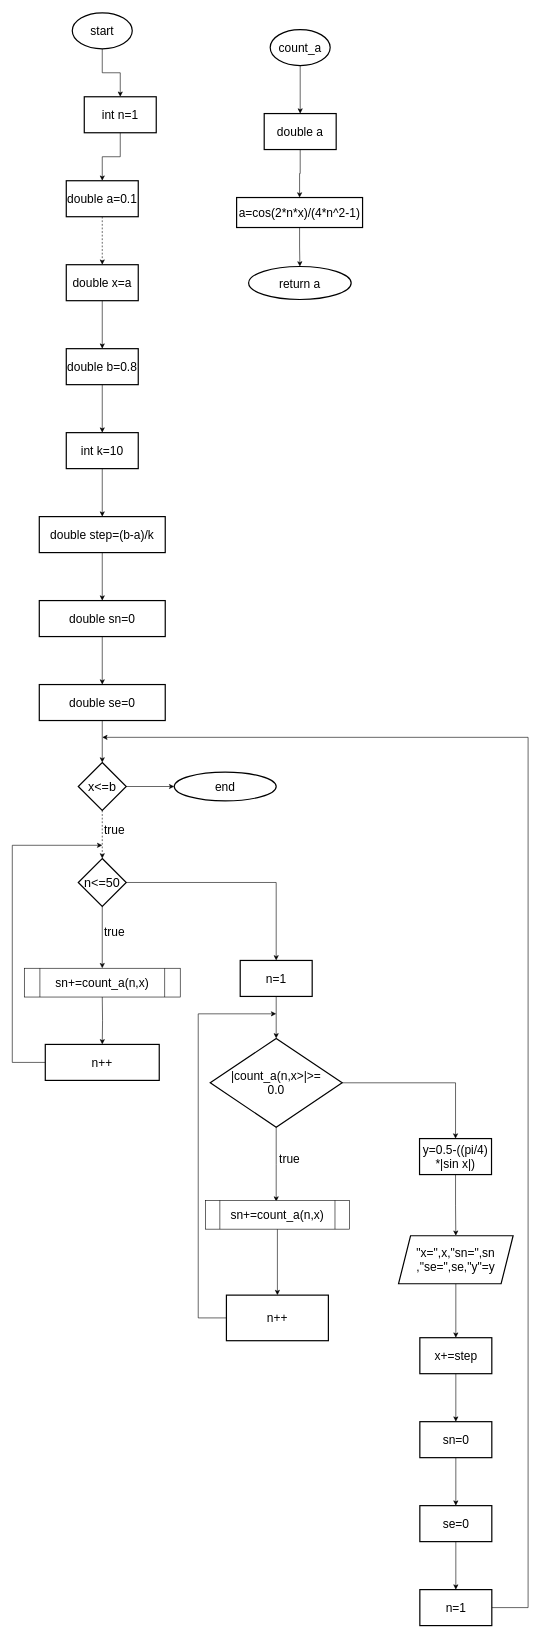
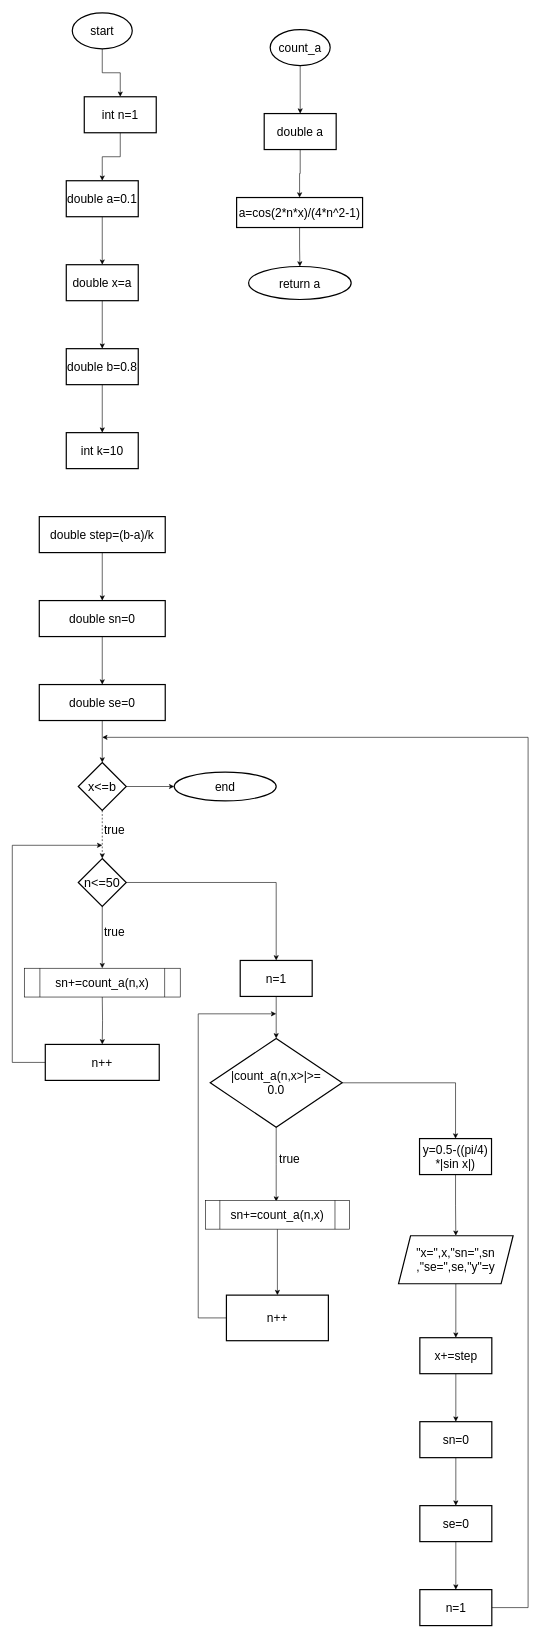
  <mxCell id="0" />
  <mxCell id="1" parent="0" />
  <mxCell id="2" value="" style="edgeStyle=orthogonalEdgeStyle;rounded=0;orthogonalLoop=1;jettySize=auto;html=1;" parent="1" source="3" target="5" edge="1"><mxGeometry relative="1" as="geometry" /></mxCell>
  <mxCell id="3" value="&lt;font style=&quot;font-size: 20px;&quot;&gt;start&lt;/font&gt;" style="strokeWidth=2;html=1;shape=mxgraph.flowchart.start_1;whiteSpace=wrap;" parent="1" vertex="1"><mxGeometry x="120" y="20" width="100" height="60" as="geometry" /></mxCell>
  <mxCell id="4" value="" style="edgeStyle=orthogonalEdgeStyle;rounded=0;orthogonalLoop=1;jettySize=auto;html=1;" parent="1" source="5" target="7" edge="1"><mxGeometry relative="1" as="geometry" /></mxCell>
  <mxCell id="5" value="&lt;font style=&quot;font-size: 20px;&quot;&gt;int n=1&lt;/font&gt;" style="whiteSpace=wrap;html=1;strokeWidth=2;" parent="1" vertex="1"><mxGeometry x="140" y="160" width="120" height="60" as="geometry" /></mxCell>
- <mxCell id="6" value="" style="edgeStyle=orthogonalEdgeStyle;rounded=0;orthogonalLoop=1;jettySize=auto;html=1;dashed=1;" parent="1" source="7" target="9" edge="1"><mxGeometry relative="1" as="geometry" /></mxCell>
+ <mxCell id="6" value="" style="edgeStyle=orthogonalEdgeStyle;rounded=0;orthogonalLoop=1;jettySize=auto;html=1;" parent="1" source="7" target="9" edge="1"><mxGeometry relative="1" as="geometry" /></mxCell>
  <mxCell id="7" value="&lt;font style=&quot;font-size: 20px;&quot;&gt;double a=0.1&lt;/font&gt;" style="whiteSpace=wrap;html=1;strokeWidth=2;" parent="1" vertex="1"><mxGeometry x="110" y="300" width="120" height="60" as="geometry" /></mxCell>
  <mxCell id="8" value="" style="edgeStyle=orthogonalEdgeStyle;rounded=0;orthogonalLoop=1;jettySize=auto;html=1;" parent="1" source="9" target="11" edge="1"><mxGeometry relative="1" as="geometry" /></mxCell>
  <mxCell id="9" value="&lt;font style=&quot;font-size: 20px;&quot;&gt;double x=a&lt;/font&gt;" style="whiteSpace=wrap;html=1;strokeWidth=2;" parent="1" vertex="1"><mxGeometry x="110" y="440" width="120" height="60" as="geometry" /></mxCell>
  <mxCell id="10" value="" style="edgeStyle=orthogonalEdgeStyle;rounded=0;orthogonalLoop=1;jettySize=auto;html=1;" parent="1" source="11" target="13" edge="1"><mxGeometry relative="1" as="geometry" /></mxCell>
  <mxCell id="11" value="&lt;font style=&quot;font-size: 20px;&quot;&gt;double b=0.8&lt;/font&gt;" style="whiteSpace=wrap;html=1;strokeWidth=2;" parent="1" vertex="1"><mxGeometry x="110" y="580" width="120" height="60" as="geometry" /></mxCell>
- <mxCell id="12" value="" style="edgeStyle=orthogonalEdgeStyle;rounded=0;orthogonalLoop=1;jettySize=auto;html=1;" parent="1" source="13" target="15" edge="1"><mxGeometry relative="1" as="geometry" /></mxCell>
  <mxCell id="13" value="&lt;span style=&quot;font-size: 20px;&quot;&gt;int k=10&lt;/span&gt;" style="whiteSpace=wrap;html=1;strokeWidth=2;" parent="1" vertex="1"><mxGeometry x="110" y="720" width="120" height="60" as="geometry" /></mxCell>
  <mxCell id="14" value="" style="edgeStyle=orthogonalEdgeStyle;rounded=0;orthogonalLoop=1;jettySize=auto;html=1;" parent="1" source="15" target="17" edge="1"><mxGeometry relative="1" as="geometry" /></mxCell>
  <mxCell id="15" value="&lt;font style=&quot;font-size: 20px;&quot;&gt;double step=&lt;/font&gt;&lt;span style=&quot;font-size: 20px; background-color: initial;&quot;&gt;(b-a)/k&lt;/span&gt;" style="whiteSpace=wrap;html=1;strokeWidth=2;" parent="1" vertex="1"><mxGeometry x="65" y="860" width="210" height="60" as="geometry" /></mxCell>
  <mxCell id="16" value="" style="edgeStyle=orthogonalEdgeStyle;rounded=0;orthogonalLoop=1;jettySize=auto;html=1;" parent="1" source="17" target="19" edge="1"><mxGeometry relative="1" as="geometry" /></mxCell>
  <mxCell id="17" value="&lt;font style=&quot;font-size: 20px;&quot;&gt;double sn=0&lt;/font&gt;" style="whiteSpace=wrap;html=1;strokeWidth=2;" parent="1" vertex="1"><mxGeometry x="65" y="1000" width="210" height="60" as="geometry" /></mxCell>
  <mxCell id="18" value="" style="edgeStyle=orthogonalEdgeStyle;rounded=0;orthogonalLoop=1;jettySize=auto;html=1;" parent="1" source="19" target="22" edge="1"><mxGeometry relative="1" as="geometry" /></mxCell>
  <mxCell id="19" value="&lt;font style=&quot;font-size: 20px;&quot;&gt;double se=0&lt;/font&gt;" style="whiteSpace=wrap;html=1;strokeWidth=2;" parent="1" vertex="1"><mxGeometry x="65" y="1140" width="210" height="60" as="geometry" /></mxCell>
  <mxCell id="20" value="" style="edgeStyle=orthogonalEdgeStyle;rounded=0;orthogonalLoop=1;jettySize=auto;html=1;dashed=1;" parent="1" source="22" target="25" edge="1"><mxGeometry relative="1" as="geometry" /></mxCell>
  <mxCell id="21" value="" style="edgeStyle=orthogonalEdgeStyle;rounded=0;orthogonalLoop=1;jettySize=auto;html=1;" parent="1" source="22" target="57" edge="1"><mxGeometry relative="1" as="geometry" /></mxCell>
  <mxCell id="22" value="&lt;font style=&quot;font-size: 21px;&quot;&gt;x&amp;lt;=b&lt;/font&gt;" style="rhombus;whiteSpace=wrap;html=1;strokeWidth=2;" parent="1" vertex="1"><mxGeometry x="130" y="1270" width="80" height="80" as="geometry" /></mxCell>
  <mxCell id="23" value="" style="edgeStyle=orthogonalEdgeStyle;rounded=0;orthogonalLoop=1;jettySize=auto;html=1;" parent="1" source="25" target="60" edge="1"><mxGeometry relative="1" as="geometry"><mxPoint x="170" y="1600" as="targetPoint" /></mxGeometry></mxCell>
  <mxCell id="24" value="" style="edgeStyle=orthogonalEdgeStyle;rounded=0;orthogonalLoop=1;jettySize=auto;html=1;" parent="1" source="25" target="30" edge="1"><mxGeometry relative="1" as="geometry" /></mxCell>
  <mxCell id="25" value="&lt;font style=&quot;font-size: 21px;&quot;&gt;n&amp;lt;=50&lt;/font&gt;" style="rhombus;whiteSpace=wrap;html=1;strokeWidth=2;" parent="1" vertex="1"><mxGeometry x="130" y="1430" width="80" height="80" as="geometry" /></mxCell>
  <mxCell id="26" value="" style="edgeStyle=orthogonalEdgeStyle;rounded=0;orthogonalLoop=1;jettySize=auto;html=1;" parent="1" target="28" edge="1"><mxGeometry relative="1" as="geometry"><mxPoint x="170" y="1660" as="sourcePoint" /></mxGeometry></mxCell>
  <mxCell id="27" style="edgeStyle=orthogonalEdgeStyle;rounded=0;orthogonalLoop=1;jettySize=auto;html=1;exitX=0;exitY=0.5;exitDx=0;exitDy=0;" parent="1" source="28" edge="1"><mxGeometry relative="1" as="geometry"><mxPoint x="170" y="1408" as="targetPoint" /><Array as="points"><mxPoint x="20" y="1770" /><mxPoint x="20" y="1408" /></Array></mxGeometry></mxCell>
  <mxCell id="28" value="&lt;span style=&quot;font-size: 20px;&quot;&gt;n++&lt;/span&gt;" style="whiteSpace=wrap;html=1;strokeWidth=2;" parent="1" vertex="1"><mxGeometry x="75" y="1740" width="190" height="60" as="geometry" /></mxCell>
  <mxCell id="29" value="" style="edgeStyle=orthogonalEdgeStyle;rounded=0;orthogonalLoop=1;jettySize=auto;html=1;" parent="1" source="30" target="33" edge="1"><mxGeometry relative="1" as="geometry" /></mxCell>
  <mxCell id="30" value="&lt;font style=&quot;font-size: 20px;&quot;&gt;n=1&lt;/font&gt;" style="whiteSpace=wrap;html=1;strokeWidth=2;" parent="1" vertex="1"><mxGeometry x="400" y="1600" width="120" height="60" as="geometry" /></mxCell>
  <mxCell id="31" value="" style="edgeStyle=orthogonalEdgeStyle;rounded=0;orthogonalLoop=1;jettySize=auto;html=1;" parent="1" source="33" edge="1"><mxGeometry relative="1" as="geometry"><mxPoint x="460" y="2002" as="targetPoint" /></mxGeometry></mxCell>
  <mxCell id="32" value="" style="edgeStyle=orthogonalEdgeStyle;rounded=0;orthogonalLoop=1;jettySize=auto;html=1;" parent="1" source="33" target="38" edge="1"><mxGeometry relative="1" as="geometry" /></mxCell>
  <mxCell id="33" value="&lt;font style=&quot;font-size: 20px;&quot;&gt;|count_a(n,x&amp;gt;|&amp;gt;=&lt;/font&gt;&lt;div&gt;&lt;font style=&quot;font-size: 20px;&quot;&gt;0.0&lt;/font&gt;&lt;/div&gt;" style="rhombus;whiteSpace=wrap;html=1;strokeWidth=2;" parent="1" vertex="1"><mxGeometry x="350" y="1730" width="220" height="148" as="geometry" /></mxCell>
  <mxCell id="34" value="" style="edgeStyle=orthogonalEdgeStyle;rounded=0;orthogonalLoop=1;jettySize=auto;html=1;" parent="1" source="61" target="36" edge="1"><mxGeometry relative="1" as="geometry"><mxPoint x="460" y="2078" as="sourcePoint" /></mxGeometry></mxCell>
  <mxCell id="35" style="edgeStyle=orthogonalEdgeStyle;rounded=0;orthogonalLoop=1;jettySize=auto;html=1;exitX=0;exitY=0.5;exitDx=0;exitDy=0;" parent="1" source="36" edge="1"><mxGeometry relative="1" as="geometry"><mxPoint x="460" y="1689" as="targetPoint" /><Array as="points"><mxPoint x="330" y="2196" /><mxPoint x="330" y="1689" /></Array></mxGeometry></mxCell>
  <mxCell id="36" value="&lt;span style=&quot;font-size: 20px;&quot;&gt;n++&lt;/span&gt;" style="whiteSpace=wrap;html=1;strokeWidth=2;" parent="1" vertex="1"><mxGeometry x="377" y="2158" width="170" height="76" as="geometry" /></mxCell>
  <mxCell id="37" value="" style="edgeStyle=orthogonalEdgeStyle;rounded=0;orthogonalLoop=1;jettySize=auto;html=1;" parent="1" source="38" target="41" edge="1"><mxGeometry relative="1" as="geometry" /></mxCell>
  <mxCell id="38" value="&lt;font style=&quot;font-size: 20px;&quot;&gt;y=0.5-((pi/4) *|sin x|)&lt;/font&gt;" style="whiteSpace=wrap;html=1;strokeWidth=2;" parent="1" vertex="1"><mxGeometry x="699" y="1897" width="120" height="60" as="geometry" /></mxCell>
  <mxCell id="39" style="edgeStyle=orthogonalEdgeStyle;rounded=0;orthogonalLoop=1;jettySize=auto;html=1;exitX=1;exitY=0.5;exitDx=0;exitDy=0;" parent="1" source="48" edge="1"><mxGeometry relative="1" as="geometry"><mxPoint x="170" y="1228" as="targetPoint" /><Array as="points"><mxPoint x="880" y="2679" /><mxPoint x="880" y="1228" /></Array></mxGeometry></mxCell>
  <mxCell id="40" value="" style="edgeStyle=orthogonalEdgeStyle;rounded=0;orthogonalLoop=1;jettySize=auto;html=1;" parent="1" source="41" target="43" edge="1"><mxGeometry relative="1" as="geometry" /></mxCell>
  <mxCell id="41" value="&lt;font style=&quot;font-size: 20px;&quot;&gt;&quot;x=&quot;,x,&quot;sn=&quot;&lt;/font&gt;&lt;span style=&quot;font-size: 20px; background-color: initial;&quot;&gt;,sn&lt;/span&gt;&lt;div&gt;&lt;span style=&quot;font-size: 20px; background-color: initial;&quot;&gt;,&quot;se=&quot;,se,&quot;y&quot;=y&lt;/span&gt;&lt;/div&gt;" style="shape=parallelogram;perimeter=parallelogramPerimeter;whiteSpace=wrap;html=1;fixedSize=1;strokeWidth=2;" parent="1" vertex="1"><mxGeometry x="664" y="2059" width="191" height="80" as="geometry" /></mxCell>
  <mxCell id="42" value="" style="edgeStyle=orthogonalEdgeStyle;rounded=0;orthogonalLoop=1;jettySize=auto;html=1;" parent="1" source="43" target="45" edge="1"><mxGeometry relative="1" as="geometry" /></mxCell>
  <mxCell id="43" value="&lt;font style=&quot;font-size: 20px;&quot;&gt;x+=step&lt;/font&gt;" style="whiteSpace=wrap;html=1;strokeWidth=2;" parent="1" vertex="1"><mxGeometry x="699.5" y="2229" width="120" height="60" as="geometry" /></mxCell>
  <mxCell id="44" value="" style="edgeStyle=orthogonalEdgeStyle;rounded=0;orthogonalLoop=1;jettySize=auto;html=1;" parent="1" source="45" target="47" edge="1"><mxGeometry relative="1" as="geometry" /></mxCell>
  <mxCell id="45" value="&lt;font style=&quot;font-size: 20px;&quot;&gt;sn&lt;/font&gt;&lt;span style=&quot;font-size: 20px; background-color: initial;&quot;&gt;=0&lt;/span&gt;" style="whiteSpace=wrap;html=1;strokeWidth=2;" parent="1" vertex="1"><mxGeometry x="699.5" y="2369" width="120" height="60" as="geometry" /></mxCell>
  <mxCell id="46" value="" style="edgeStyle=orthogonalEdgeStyle;rounded=0;orthogonalLoop=1;jettySize=auto;html=1;" parent="1" source="47" target="48" edge="1"><mxGeometry relative="1" as="geometry" /></mxCell>
  <mxCell id="47" value="&lt;font style=&quot;font-size: 20px;&quot;&gt;se=0&lt;/font&gt;" style="whiteSpace=wrap;html=1;strokeWidth=2;" parent="1" vertex="1"><mxGeometry x="699.5" y="2509" width="120" height="60" as="geometry" /></mxCell>
  <mxCell id="48" value="&lt;font style=&quot;font-size: 20px;&quot;&gt;n&lt;/font&gt;&lt;span style=&quot;background-color: initial; font-size: 20px;&quot;&gt;=1&lt;/span&gt;" style="whiteSpace=wrap;html=1;strokeWidth=2;" parent="1" vertex="1"><mxGeometry x="699.5" y="2649" width="120" height="60" as="geometry" /></mxCell>
  <mxCell id="49" value="" style="edgeStyle=orthogonalEdgeStyle;rounded=0;orthogonalLoop=1;jettySize=auto;html=1;" parent="1" source="50" target="52" edge="1"><mxGeometry relative="1" as="geometry" /></mxCell>
  <mxCell id="50" value="&lt;font style=&quot;font-size: 20px;&quot;&gt;count_a&lt;/font&gt;" style="strokeWidth=2;html=1;shape=mxgraph.flowchart.start_1;whiteSpace=wrap;" parent="1" vertex="1"><mxGeometry x="450" y="48" width="100" height="60" as="geometry" /></mxCell>
  <mxCell id="51" value="" style="edgeStyle=orthogonalEdgeStyle;rounded=0;orthogonalLoop=1;jettySize=auto;html=1;" parent="1" source="52" target="54" edge="1"><mxGeometry relative="1" as="geometry" /></mxCell>
  <mxCell id="52" value="&lt;font style=&quot;font-size: 20px;&quot;&gt;double a&lt;/font&gt;" style="whiteSpace=wrap;html=1;strokeWidth=2;" parent="1" vertex="1"><mxGeometry x="440" y="188" width="120" height="60" as="geometry" /></mxCell>
  <mxCell id="53" value="" style="edgeStyle=orthogonalEdgeStyle;rounded=0;orthogonalLoop=1;jettySize=auto;html=1;" parent="1" source="54" target="55" edge="1"><mxGeometry relative="1" as="geometry" /></mxCell>
  <mxCell id="54" value="&lt;font style=&quot;font-size: 20px;&quot;&gt;a=cos(2*n*x)/(4*n^2-1)&lt;/font&gt;" style="whiteSpace=wrap;html=1;strokeWidth=2;" parent="1" vertex="1"><mxGeometry x="394" y="328" width="210" height="50" as="geometry" /></mxCell>
  <mxCell id="55" value="&lt;font style=&quot;font-size: 20px;&quot;&gt;return a&lt;/font&gt;" style="ellipse;whiteSpace=wrap;html=1;strokeWidth=2;" parent="1" vertex="1"><mxGeometry x="414" y="443" width="171" height="55" as="geometry" /></mxCell>
  <mxCell id="56" value="&lt;font style=&quot;font-size: 20px;&quot;&gt;true&lt;/font&gt;" style="text;html=1;align=center;verticalAlign=middle;resizable=0;points=[];autosize=1;strokeColor=none;fillColor=none;" parent="1" vertex="1"><mxGeometry x="160" y="1361" width="60" height="40" as="geometry" /></mxCell>
  <mxCell id="57" value="&lt;font style=&quot;font-size: 20px;&quot;&gt;end&lt;/font&gt;" style="ellipse;whiteSpace=wrap;html=1;strokeWidth=2;" parent="1" vertex="1"><mxGeometry x="290" y="1286" width="170" height="48" as="geometry" /></mxCell>
  <mxCell id="58" value="&lt;font style=&quot;font-size: 20px;&quot;&gt;true&lt;/font&gt;" style="text;html=1;align=center;verticalAlign=middle;resizable=0;points=[];autosize=1;strokeColor=none;fillColor=none;" parent="1" vertex="1"><mxGeometry x="160" y="1531" width="60" height="40" as="geometry" /></mxCell>
  <mxCell id="59" value="&lt;font style=&quot;font-size: 20px;&quot;&gt;true&lt;/font&gt;" style="text;html=1;align=center;verticalAlign=middle;resizable=0;points=[];autosize=1;strokeColor=none;fillColor=none;" parent="1" vertex="1"><mxGeometry x="452" y="1911" width="60" height="40" as="geometry" /></mxCell>
  <mxCell id="60" value="&lt;span style=&quot;font-size: 20px;&quot;&gt;sn+=count_a(n,x)&lt;/span&gt;" style="shape=process;whiteSpace=wrap;html=1;backgroundOutline=1;" vertex="1" parent="1"><mxGeometry x="40" y="1613" width="260" height="48" as="geometry" /></mxCell>
  <mxCell id="61" value="&lt;span style=&quot;font-size: 20px;&quot;&gt;sn+=count_a(n,x)&lt;/span&gt;" style="shape=process;whiteSpace=wrap;html=1;backgroundOutline=1;" vertex="1" parent="1"><mxGeometry x="342" y="2000" width="240" height="48" as="geometry" /></mxCell>
